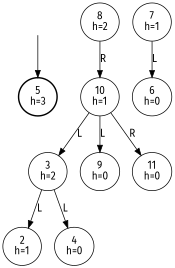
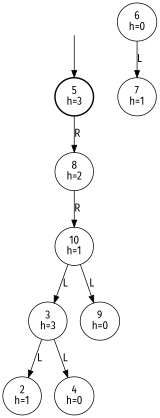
  digraph {
    fontname="Fira Sans"
    node [fontname="Fira Sans"]
    edge [fontname="Fira Sans"]
    Dummy [style=invis]
    n2 [label="5\nh=3" penwidth=2]
    n3 [label="8\nh=2"]
-   n4 [label="3\nh=2"]
+   n4 [label="3\nh=3"]
    n5 [label="2\nh=1"]
    n6 [label="4\nh=0"]
    n7 [label="10\nh=1"]
    n8 [label="7\nh=1"]
    n9 [label="6\nh=0"]
    n10 [label="9\nh=0"]
-   n11 [label="11\nh=0"]
    Dummy -> n2
+   n2 -> n3 [label=R]
    n3 -> n7 [label=R]
    n4 -> n5 [label=L]
    n4 -> n6 [label=L]
    n7 -> n4 [label=L]
    n7 -> n10 [label=L]
-   n7 -> n11 [label=R]
-   n8 -> n9 [label=L]
+   n9 -> n8 [label=L]
  }
